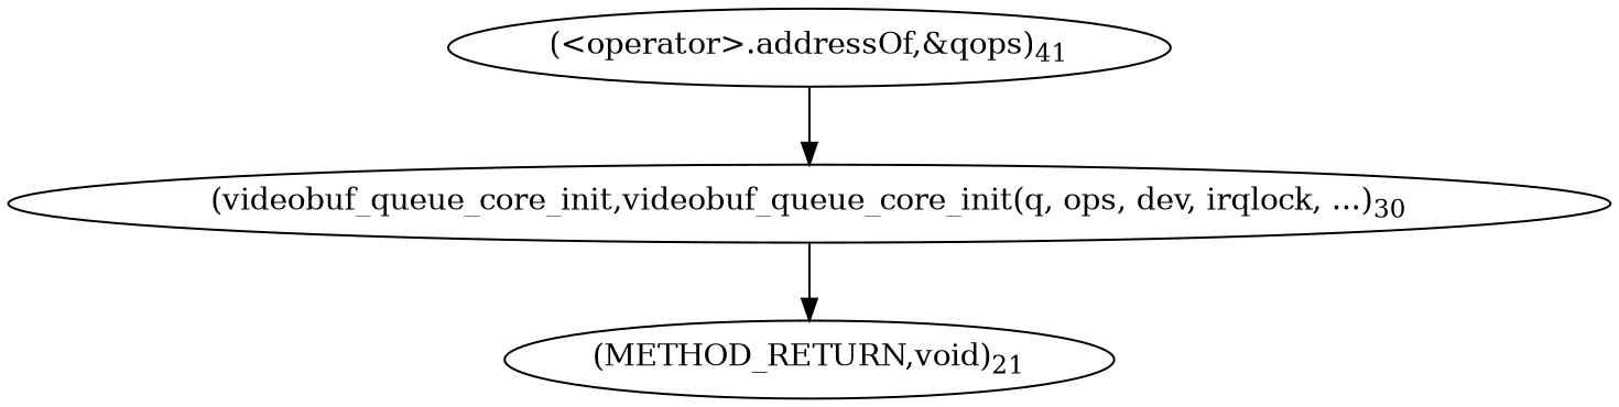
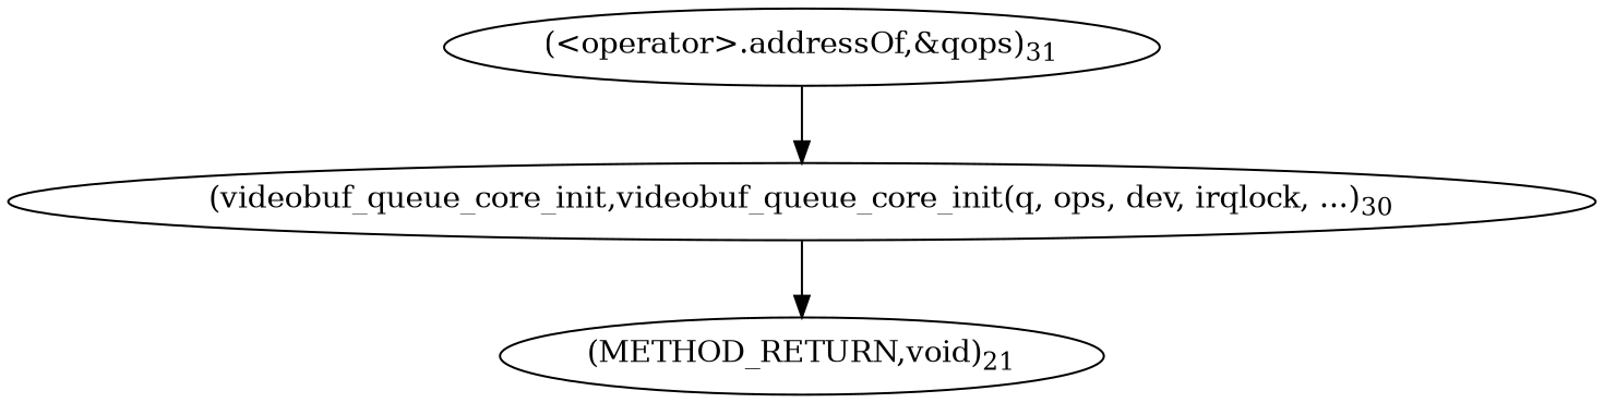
  digraph {
    n1 [label=<(videobuf_queue_core_init,videobuf_queue_core_init(q, ops, dev, irqlock, ...)<SUB>30</SUB>>]
    n2 [label=<(METHOD_RETURN,void)<SUB>21</SUB>>]
-   n3 [label=<(&lt;operator&gt;.addressOf,&amp;qops)<SUB>41</SUB>>]
+   n3 [label=<(&lt;operator&gt;.addressOf,&amp;qops)<SUB>31</SUB>>]
    n1 -> n2
    n3 -> n1
  }
